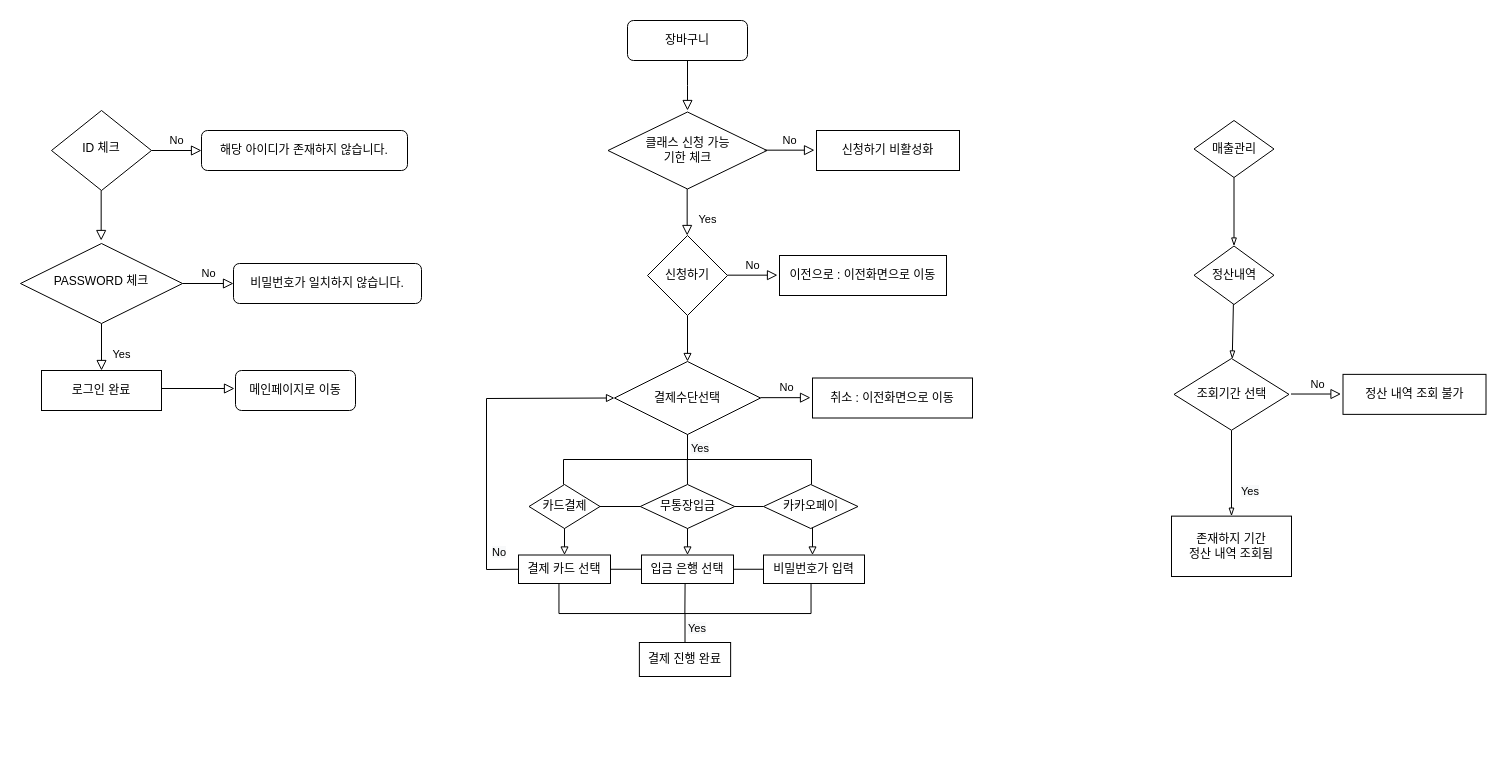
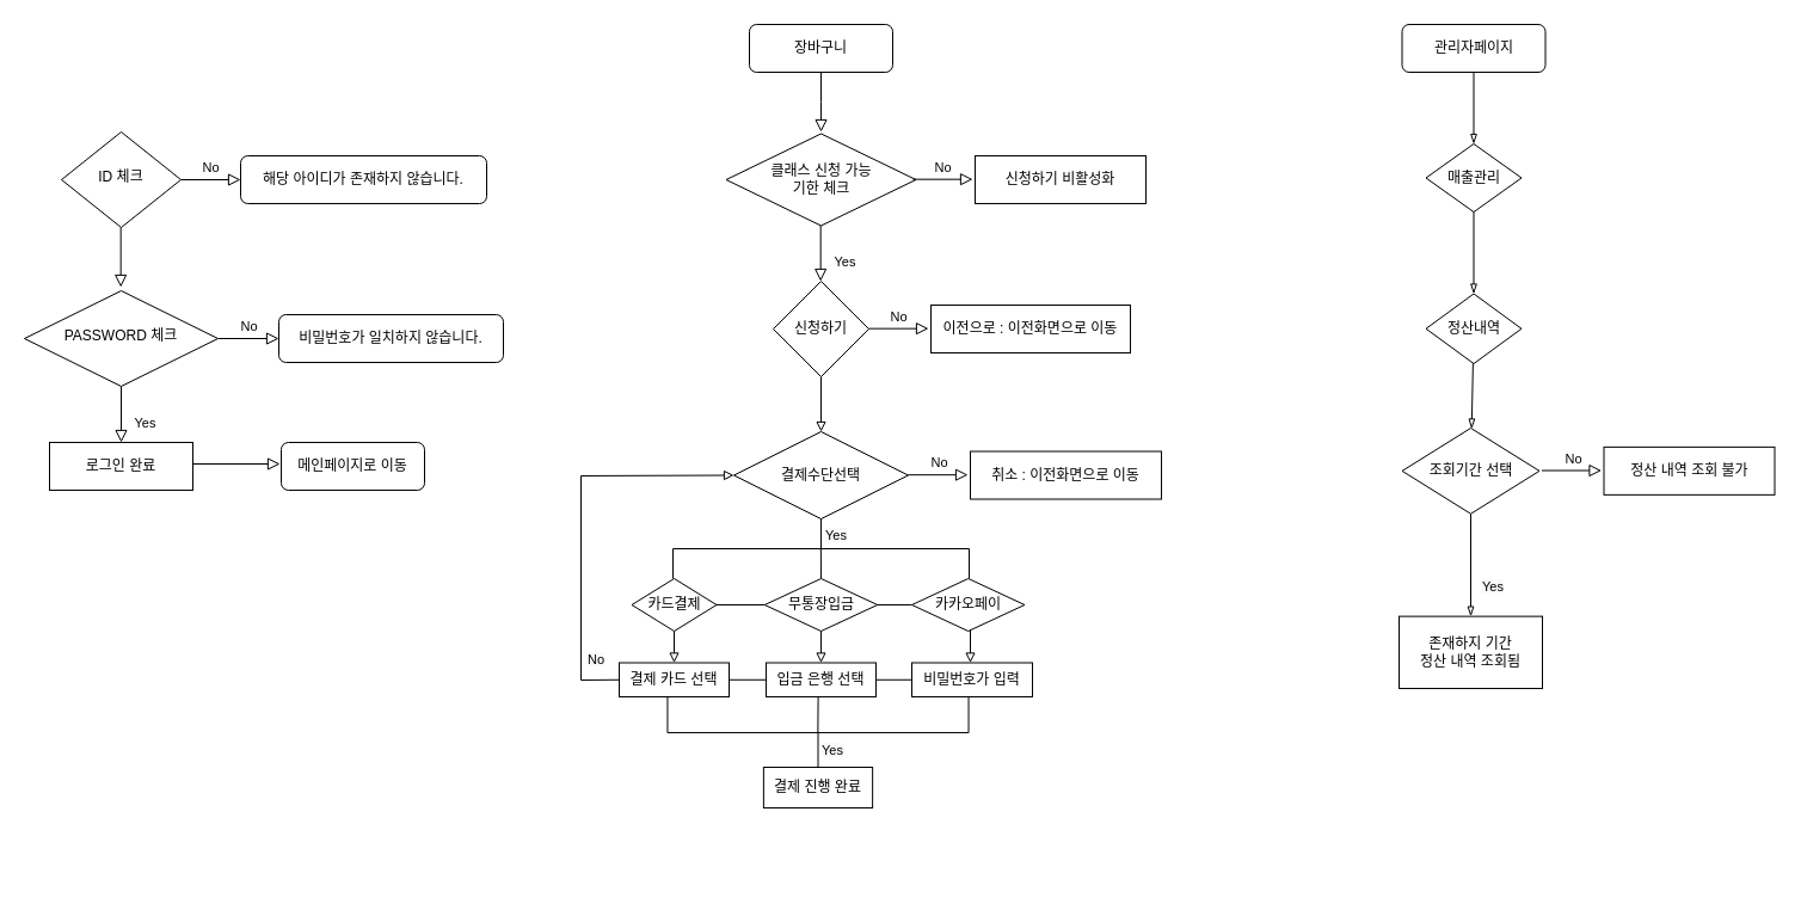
  <mxCell id="0" />
  <mxCell id="1" parent="0" />
  <mxCell id="2" value="No" style="edgeStyle=orthogonalEdgeStyle;rounded=0;html=1;jettySize=auto;orthogonalLoop=1;fontSize=11;endArrow=block;endFill=0;endSize=8;strokeWidth=1;shadow=0;labelBackgroundColor=none;" parent="1" source="3" target="4" edge="1"><mxGeometry y="10" relative="1" as="geometry"><mxPoint as="offset" /></mxGeometry></mxCell>
  <mxCell id="3" value="ID 체크" style="rhombus;whiteSpace=wrap;html=1;shadow=0;fontFamily=Helvetica;fontSize=12;align=center;strokeWidth=1;spacing=6;spacingTop=-4;" parent="1" vertex="1"><mxGeometry x="51" y="110" width="100" height="80" as="geometry" /></mxCell>
  <mxCell id="4" value="해당 아이디가 존재하지 않습니다." style="rounded=1;whiteSpace=wrap;html=1;fontSize=12;glass=0;strokeWidth=1;shadow=0;" parent="1" vertex="1"><mxGeometry x="201" y="130" width="206" height="40" as="geometry" /></mxCell>
  <mxCell id="5" value="Yes" style="rounded=0;html=1;jettySize=auto;orthogonalLoop=1;fontSize=11;endArrow=block;endFill=0;endSize=8;strokeWidth=1;shadow=0;labelBackgroundColor=none;edgeStyle=orthogonalEdgeStyle;" parent="1" source="7" target="8" edge="1"><mxGeometry x="0.333" y="20" relative="1" as="geometry"><mxPoint as="offset" /></mxGeometry></mxCell>
  <mxCell id="6" value="No" style="edgeStyle=orthogonalEdgeStyle;rounded=0;html=1;jettySize=auto;orthogonalLoop=1;fontSize=11;endArrow=block;endFill=0;endSize=8;strokeWidth=1;shadow=0;labelBackgroundColor=none;" parent="1" source="7" target="9" edge="1"><mxGeometry y="10" relative="1" as="geometry"><mxPoint as="offset" /></mxGeometry></mxCell>
  <mxCell id="7" value="PASSWORD 체크" style="rhombus;whiteSpace=wrap;html=1;shadow=0;fontFamily=Helvetica;fontSize=12;align=center;strokeWidth=1;spacing=6;spacingTop=-4;" parent="1" vertex="1"><mxGeometry x="20" y="243" width="162" height="80" as="geometry" /></mxCell>
  <mxCell id="8" value="로그인 완료" style="rounded=0;whiteSpace=wrap;html=1;fontSize=12;glass=0;strokeWidth=1;shadow=0;" parent="1" vertex="1"><mxGeometry x="41" y="370" width="120" height="40" as="geometry" /></mxCell>
  <mxCell id="9" value="비밀번호가 일치하지 않습니다." style="rounded=1;whiteSpace=wrap;html=1;fontSize=12;glass=0;strokeWidth=1;shadow=0;" parent="1" vertex="1"><mxGeometry x="233" y="263" width="188" height="40" as="geometry" /></mxCell>
  <mxCell id="10" value="메인페이지로 이동" style="rounded=1;whiteSpace=wrap;html=1;fontSize=12;glass=0;strokeWidth=1;shadow=0;" vertex="1" parent="1"><mxGeometry x="235" y="370" width="120" height="40" as="geometry" /></mxCell>
  <mxCell id="11" value="" style="edgeStyle=orthogonalEdgeStyle;rounded=0;html=1;jettySize=auto;orthogonalLoop=1;fontSize=11;endArrow=block;endFill=0;endSize=8;strokeWidth=1;shadow=0;labelBackgroundColor=none;" edge="1" parent="1"><mxGeometry y="10" relative="1" as="geometry"><mxPoint as="offset" /><mxPoint x="161" y="388" as="sourcePoint" /><mxPoint x="234" y="388" as="targetPoint" /></mxGeometry></mxCell>
  <mxCell id="12" value="" style="rounded=0;html=1;jettySize=auto;orthogonalLoop=1;fontSize=11;endArrow=block;endFill=0;endSize=8;strokeWidth=1;shadow=0;labelBackgroundColor=none;edgeStyle=orthogonalEdgeStyle;" edge="1" parent="1" source="13"><mxGeometry relative="1" as="geometry"><mxPoint x="687" y="110" as="targetPoint" /></mxGeometry></mxCell>
  <mxCell id="13" value="장바구니" style="rounded=1;whiteSpace=wrap;html=1;fontSize=12;glass=0;strokeWidth=1;shadow=0;" vertex="1" parent="1"><mxGeometry x="627" y="20" width="120" height="40" as="geometry" /></mxCell>
  <mxCell id="14" value="" style="rounded=0;html=1;jettySize=auto;orthogonalLoop=1;fontSize=11;endArrow=block;endFill=0;endSize=8;strokeWidth=1;shadow=0;labelBackgroundColor=none;edgeStyle=orthogonalEdgeStyle;" edge="1" parent="1"><mxGeometry relative="1" as="geometry"><mxPoint x="100.66" y="190" as="sourcePoint" /><mxPoint x="100.66" y="240" as="targetPoint" /></mxGeometry></mxCell>
  <mxCell id="15" value="Yes" style="rounded=0;html=1;jettySize=auto;orthogonalLoop=1;fontSize=11;endArrow=block;endFill=0;endSize=8;strokeWidth=1;shadow=0;labelBackgroundColor=none;edgeStyle=orthogonalEdgeStyle;" edge="1" parent="1"><mxGeometry x="0.333" y="20" relative="1" as="geometry"><mxPoint as="offset" /><mxPoint x="686.66" y="188" as="sourcePoint" /><mxPoint x="686.66" y="235" as="targetPoint" /></mxGeometry></mxCell>
  <mxCell id="16" value="" style="edgeStyle=orthogonalEdgeStyle;rounded=0;orthogonalLoop=1;jettySize=auto;html=1;endArrow=block;endFill=0;" edge="1" parent="1" source="17" target="21"><mxGeometry relative="1" as="geometry" /></mxCell>
  <mxCell id="17" value="신청하기" style="rhombus;whiteSpace=wrap;html=1;rounded=0;" vertex="1" parent="1"><mxGeometry x="647" y="235" width="80" height="80" as="geometry" /></mxCell>
  <mxCell id="18" value="신청하기 비활성화" style="rounded=0;whiteSpace=wrap;html=1;fontSize=12;glass=0;strokeWidth=1;shadow=0;" vertex="1" parent="1"><mxGeometry x="816" y="130" width="143" height="40" as="geometry" /></mxCell>
  <mxCell id="19" value="&lt;span&gt;클래스 신청&amp;nbsp;&lt;/span&gt;&lt;span&gt;가능&lt;br&gt;기한 체크&lt;/span&gt;" style="rhombus;whiteSpace=wrap;html=1;rounded=0;" vertex="1" parent="1"><mxGeometry x="607.5" y="111.5" width="159" height="77" as="geometry" /></mxCell>
  <mxCell id="20" value="No" style="edgeStyle=orthogonalEdgeStyle;rounded=0;html=1;jettySize=auto;orthogonalLoop=1;fontSize=11;endArrow=block;endFill=0;endSize=8;strokeWidth=1;shadow=0;labelBackgroundColor=none;" edge="1" parent="1"><mxGeometry y="10" relative="1" as="geometry"><mxPoint as="offset" /><mxPoint x="764" y="149.66" as="sourcePoint" /><mxPoint x="814" y="149.66" as="targetPoint" /></mxGeometry></mxCell>
  <mxCell id="21" value="결제수단선택" style="rhombus;whiteSpace=wrap;html=1;rounded=0;" vertex="1" parent="1"><mxGeometry x="614" y="361" width="146" height="73" as="geometry" /></mxCell>
  <mxCell id="22" value="취소 : 이전화면으로 이동" style="rounded=0;whiteSpace=wrap;html=1;fontSize=12;glass=0;strokeWidth=1;shadow=0;" vertex="1" parent="1"><mxGeometry x="812" y="377.5" width="160" height="40" as="geometry" /></mxCell>
  <mxCell id="23" value="No" style="edgeStyle=orthogonalEdgeStyle;rounded=0;html=1;jettySize=auto;orthogonalLoop=1;fontSize=11;endArrow=block;endFill=0;endSize=8;strokeWidth=1;shadow=0;labelBackgroundColor=none;" edge="1" parent="1"><mxGeometry x="0.04" y="10" relative="1" as="geometry"><mxPoint as="offset" /><mxPoint x="760" y="397.16" as="sourcePoint" /><mxPoint x="810" y="397.16" as="targetPoint" /></mxGeometry></mxCell>
  <mxCell id="24" value="" style="edgeStyle=none;rounded=0;orthogonalLoop=1;jettySize=auto;html=1;endArrow=block;endFill=0;startSize=6;strokeColor=default;" edge="1" parent="1" target="30"><mxGeometry relative="1" as="geometry"><mxPoint x="564" y="522" as="sourcePoint" /></mxGeometry></mxCell>
  <mxCell id="25" style="edgeStyle=none;rounded=0;orthogonalLoop=1;jettySize=auto;html=1;exitX=0;exitY=0.5;exitDx=0;exitDy=0;endArrow=block;endFill=0;startSize=6;strokeColor=default;entryX=0;entryY=0.5;entryDx=0;entryDy=0;" edge="1" parent="1" source="30" target="21"><mxGeometry relative="1" as="geometry"><Array as="points"><mxPoint x="486" y="569" /><mxPoint x="486" y="398" /></Array></mxGeometry></mxCell>
  <mxCell id="26" value="" style="strokeWidth=1;html=1;shape=mxgraph.flowchart.annotation_2;align=left;labelPosition=right;pointerEvents=1;rounded=0;rotation=90;" vertex="1" parent="1"><mxGeometry x="662" y="335" width="50" height="248" as="geometry" /></mxCell>
  <mxCell id="27" value="" style="edgeStyle=orthogonalEdgeStyle;rounded=0;orthogonalLoop=1;jettySize=auto;html=1;endArrow=none;endFill=0;startSize=6;" edge="1" parent="1"><mxGeometry relative="1" as="geometry"><mxPoint x="686.86" y="459" as="sourcePoint" /><mxPoint x="687" y="484" as="targetPoint" /></mxGeometry></mxCell>
  <mxCell id="28" value="&lt;span style=&quot;color: rgb(0, 0, 0); font-family: helvetica; font-size: 11px; font-style: normal; font-weight: 400; letter-spacing: normal; text-align: center; text-indent: 0px; text-transform: none; word-spacing: 0px; background-color: rgb(248, 249, 250); display: inline; float: none;&quot;&gt;Yes&lt;/span&gt;" style="text;whiteSpace=wrap;html=1;" vertex="1" parent="1"><mxGeometry x="688.996" y="433.996" width="38" height="28" as="geometry" /></mxCell>
  <mxCell id="29" style="edgeStyle=none;rounded=0;orthogonalLoop=1;jettySize=auto;html=1;exitX=1;exitY=0.5;exitDx=0;exitDy=0;entryX=0;entryY=0.5;entryDx=0;entryDy=0;endArrow=none;endFill=0;startSize=6;strokeColor=default;" edge="1" parent="1" source="30" target="33"><mxGeometry relative="1" as="geometry" /></mxCell>
  <mxCell id="30" value="결제 카드 선택" style="whiteSpace=wrap;html=1;rounded=0;" vertex="1" parent="1"><mxGeometry x="518" y="554.5" width="92" height="28.5" as="geometry" /></mxCell>
  <mxCell id="31" value="" style="edgeStyle=none;rounded=0;orthogonalLoop=1;jettySize=auto;html=1;endArrow=block;endFill=0;startSize=6;strokeColor=default;" edge="1" parent="1" target="33"><mxGeometry relative="1" as="geometry"><mxPoint x="687" y="522" as="sourcePoint" /></mxGeometry></mxCell>
  <mxCell id="32" style="edgeStyle=none;rounded=0;orthogonalLoop=1;jettySize=auto;html=1;exitX=1;exitY=0.5;exitDx=0;exitDy=0;entryX=0;entryY=0.5;entryDx=0;entryDy=0;endArrow=none;endFill=0;startSize=6;strokeColor=default;" edge="1" parent="1" source="33" target="34"><mxGeometry relative="1" as="geometry" /></mxCell>
  <mxCell id="33" value="입금 은행 선택" style="whiteSpace=wrap;html=1;rounded=0;" vertex="1" parent="1"><mxGeometry x="641" y="554.5" width="92" height="28.5" as="geometry" /></mxCell>
  <mxCell id="34" value="비밀번호가 입력" style="whiteSpace=wrap;html=1;rounded=0;" vertex="1" parent="1"><mxGeometry x="763" y="554.5" width="101" height="28.5" as="geometry" /></mxCell>
  <mxCell id="35" value="" style="edgeStyle=none;rounded=0;orthogonalLoop=1;jettySize=auto;html=1;endArrow=block;endFill=0;startSize=6;strokeColor=default;" edge="1" parent="1"><mxGeometry relative="1" as="geometry"><mxPoint x="812" y="522" as="sourcePoint" /><mxPoint x="812" y="554.5" as="targetPoint" /></mxGeometry></mxCell>
  <mxCell id="36" value="&lt;span style=&quot;color: rgb(0, 0, 0); font-family: helvetica; font-size: 11px; font-style: normal; font-weight: 400; letter-spacing: normal; text-align: center; text-indent: 0px; text-transform: none; word-spacing: 0px; background-color: rgb(248, 249, 250); display: inline; float: none;&quot;&gt;No&lt;/span&gt;" style="text;whiteSpace=wrap;html=1;" vertex="1" parent="1"><mxGeometry x="490" y="538" width="21" height="28" as="geometry" /></mxCell>
  <mxCell id="37" value="카드결제" style="rhombus;whiteSpace=wrap;html=1;rounded=0;" vertex="1" parent="1"><mxGeometry x="528.5" y="484" width="71" height="44" as="geometry" /></mxCell>
  <mxCell id="38" value="" style="edgeStyle=none;rounded=0;orthogonalLoop=1;jettySize=auto;html=1;endArrow=none;endFill=0;startSize=6;strokeColor=default;" edge="1" parent="1" source="39" target="37"><mxGeometry relative="1" as="geometry" /></mxCell>
  <mxCell id="39" value="무통장입금" style="rhombus;whiteSpace=wrap;html=1;rounded=0;" vertex="1" parent="1"><mxGeometry x="639.75" y="484" width="94.5" height="44" as="geometry" /></mxCell>
  <mxCell id="40" value="" style="edgeStyle=none;rounded=0;orthogonalLoop=1;jettySize=auto;html=1;endArrow=none;endFill=0;startSize=6;strokeColor=default;" edge="1" parent="1" source="41" target="39"><mxGeometry relative="1" as="geometry" /></mxCell>
  <mxCell id="41" value="카카오페이" style="rhombus;whiteSpace=wrap;html=1;rounded=0;" vertex="1" parent="1"><mxGeometry x="763" y="484" width="94.5" height="44" as="geometry" /></mxCell>
  <mxCell id="42" value="" style="strokeWidth=1;html=1;shape=mxgraph.flowchart.annotation_2;align=left;labelPosition=right;pointerEvents=1;rounded=0;rotation=90;direction=west;" vertex="1" parent="1"><mxGeometry x="655" y="487" width="59" height="252.08" as="geometry" /></mxCell>
  <mxCell id="43" value="" style="edgeStyle=orthogonalEdgeStyle;rounded=0;orthogonalLoop=1;jettySize=auto;html=1;endArrow=none;endFill=0;startSize=6;entryX=0.501;entryY=0.498;entryDx=0;entryDy=0;entryPerimeter=0;" edge="1" parent="1"><mxGeometry relative="1" as="geometry"><mxPoint x="684.58" y="583" as="sourcePoint" /><mxPoint x="684.366" y="612.981" as="targetPoint" /></mxGeometry></mxCell>
  <mxCell id="44" value="&lt;span style=&quot;color: rgb(0, 0, 0); font-family: helvetica; font-size: 11px; font-style: normal; font-weight: 400; letter-spacing: normal; text-align: center; text-indent: 0px; text-transform: none; word-spacing: 0px; background-color: rgb(248, 249, 250); display: inline; float: none;&quot;&gt;Yes&lt;/span&gt;" style="text;whiteSpace=wrap;html=1;" vertex="1" parent="1"><mxGeometry x="685.996" y="613.996" width="38" height="28" as="geometry" /></mxCell>
  <mxCell id="45" value="결제 진행 완료" style="rounded=0;whiteSpace=wrap;html=1;strokeWidth=1;" vertex="1" parent="1"><mxGeometry x="638.88" y="642" width="91.25" height="34" as="geometry" /></mxCell>
+ <mxCell id="46" value="" style="edgeStyle=none;rounded=0;orthogonalLoop=1;jettySize=auto;html=1;endArrow=blockThin;endFill=0;startSize=6;strokeColor=default;" edge="1" parent="1" source="47" target="49"><mxGeometry relative="1" as="geometry" /></mxCell>
+ <mxCell id="47" value="관리자페이지" style="rounded=1;whiteSpace=wrap;html=1;fontSize=12;glass=0;strokeWidth=1;shadow=0;" vertex="1" parent="1"><mxGeometry x="1173.5" y="20" width="120" height="40" as="geometry" /></mxCell>
  <mxCell id="48" value="" style="edgeStyle=none;rounded=0;orthogonalLoop=1;jettySize=auto;html=1;endArrow=blockThin;endFill=0;startSize=6;strokeColor=default;" edge="1" parent="1" source="49" target="51"><mxGeometry relative="1" as="geometry" /></mxCell>
  <mxCell id="49" value="매출관리" style="rhombus;whiteSpace=wrap;html=1;rounded=0;shadow=0;strokeWidth=1;glass=0;" vertex="1" parent="1"><mxGeometry x="1193.5" y="120" width="80" height="57" as="geometry" /></mxCell>
  <mxCell id="50" value="" style="edgeStyle=none;rounded=0;orthogonalLoop=1;jettySize=auto;html=1;endArrow=blockThin;endFill=0;startSize=6;strokeColor=default;" edge="1" parent="1" source="51" target="53"><mxGeometry relative="1" as="geometry" /></mxCell>
  <mxCell id="51" value="정산내역" style="rhombus;whiteSpace=wrap;html=1;rounded=0;shadow=0;strokeWidth=1;glass=0;" vertex="1" parent="1"><mxGeometry x="1193.5" y="245.5" width="80" height="58.5" as="geometry" /></mxCell>
  <mxCell id="52" value="" style="edgeStyle=none;rounded=0;orthogonalLoop=1;jettySize=auto;html=1;endArrow=blockThin;endFill=0;startSize=6;strokeColor=default;" edge="1" parent="1" source="53" target="56"><mxGeometry relative="1" as="geometry" /></mxCell>
  <mxCell id="53" value="조회기간 선택" style="rhombus;whiteSpace=wrap;html=1;rounded=0;shadow=0;strokeWidth=1;glass=0;" vertex="1" parent="1"><mxGeometry x="1173.5" y="358" width="115" height="71.75" as="geometry" /></mxCell>
  <mxCell id="54" value="정산 내역 조회 불가" style="rounded=0;whiteSpace=wrap;html=1;fontSize=12;glass=0;strokeWidth=1;shadow=0;" vertex="1" parent="1"><mxGeometry x="1342.5" y="373.87" width="143" height="40" as="geometry" /></mxCell>
  <mxCell id="55" value="No" style="edgeStyle=orthogonalEdgeStyle;rounded=0;html=1;jettySize=auto;orthogonalLoop=1;fontSize=11;endArrow=block;endFill=0;endSize=8;strokeWidth=1;shadow=0;labelBackgroundColor=none;" edge="1" parent="1"><mxGeometry x="0.04" y="10" relative="1" as="geometry"><mxPoint as="offset" /><mxPoint x="1290.5" y="393.53" as="sourcePoint" /><mxPoint x="1340.5" y="393.53" as="targetPoint" /></mxGeometry></mxCell>
  <mxCell id="56" value="존재하지 기간&lt;br&gt;정산 내역 조회됨" style="rounded=0;whiteSpace=wrap;html=1;shadow=0;strokeWidth=1;glass=0;" vertex="1" parent="1"><mxGeometry x="1171" y="515.63" width="120" height="60.38" as="geometry" /></mxCell>
  <mxCell id="57" value="&lt;span style=&quot;color: rgb(0, 0, 0); font-family: helvetica; font-size: 11px; font-style: normal; font-weight: 400; letter-spacing: normal; text-align: center; text-indent: 0px; text-transform: none; word-spacing: 0px; background-color: rgb(248, 249, 250); display: inline; float: none;&quot;&gt;Yes&lt;/span&gt;" style="text;whiteSpace=wrap;html=1;" vertex="1" parent="1"><mxGeometry x="1239.496" y="476.996" width="38" height="28" as="geometry" /></mxCell>
  <mxCell id="58" value="이전으로 : 이전화면으로 이동" style="rounded=0;whiteSpace=wrap;html=1;fontSize=12;glass=0;strokeWidth=1;shadow=0;" vertex="1" parent="1"><mxGeometry x="779" y="255" width="167" height="40" as="geometry" /></mxCell>
  <mxCell id="59" value="No" style="edgeStyle=orthogonalEdgeStyle;rounded=0;html=1;jettySize=auto;orthogonalLoop=1;fontSize=11;endArrow=block;endFill=0;endSize=8;strokeWidth=1;shadow=0;labelBackgroundColor=none;" edge="1" parent="1"><mxGeometry y="10" relative="1" as="geometry"><mxPoint as="offset" /><mxPoint x="727" y="274.66" as="sourcePoint" /><mxPoint x="777" y="274.66" as="targetPoint" /></mxGeometry></mxCell>
